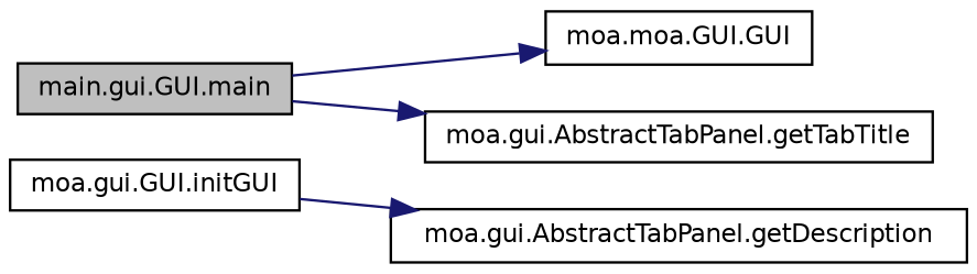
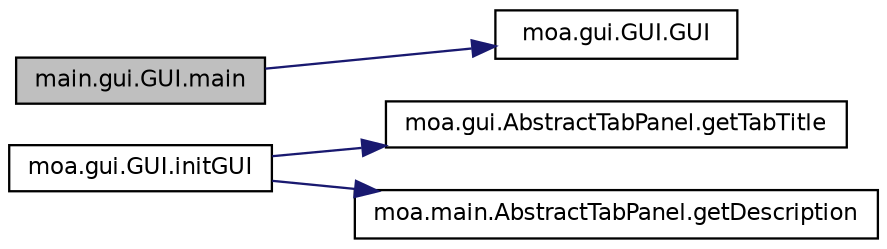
  digraph {
    rankdir=LR
    node [color=black fillcolor=white fontname=Helvetica fontsize=10 shape=record style=filled]
    edge [color=midnightblue fontname=Helvetica fontsize=10 labelfontname=Helvetica labelfontsize=10 style=solid]
    n1 [fillcolor=grey75 fontcolor=black height=0.2 label="main.gui.GUI.main" width=0.4]
-   n2 [height=0.2 label="moa.moa.GUI.GUI" width=0.4]
+   n2 [height=0.2 label="moa.gui.GUI.GUI" width=0.4]
    n3 [height=0.2 label="moa.gui.GUI.initGUI" width=0.4]
-   n4 [height=0.2 label="moa.gui.AbstractTabPanel.getDescription" width=0.4]
+   n4 [height=0.2 label="moa.main.AbstractTabPanel.getDescription" width=0.4]
    n5 [height=0.2 label="moa.gui.AbstractTabPanel.getTabTitle" width=0.4]
    n1 -> n2
    n3 -> n4
-   n1 -> n5
+   n3 -> n5
  }
